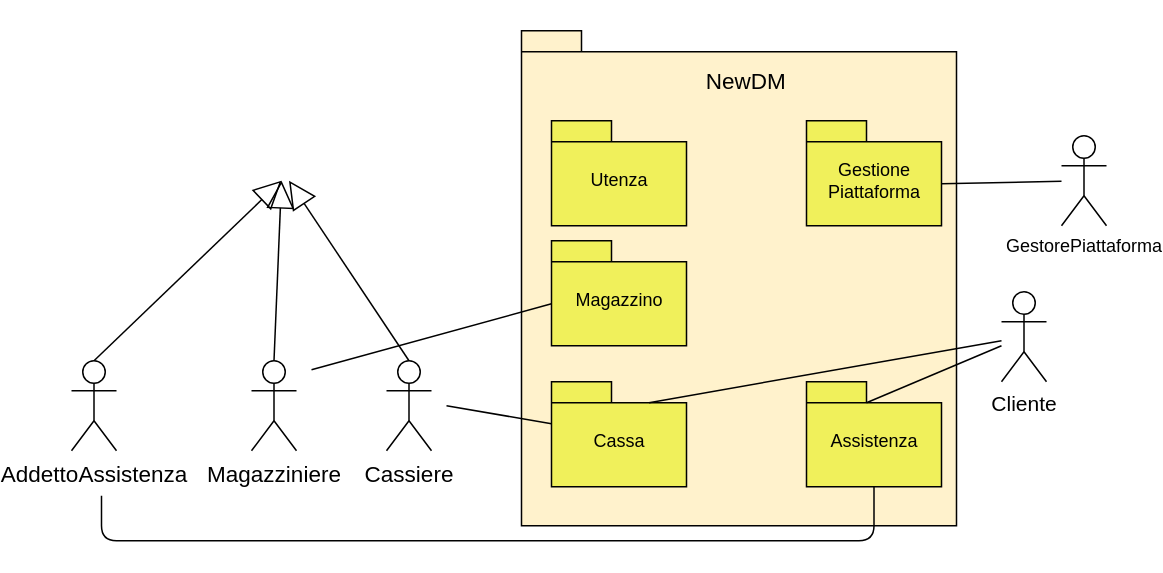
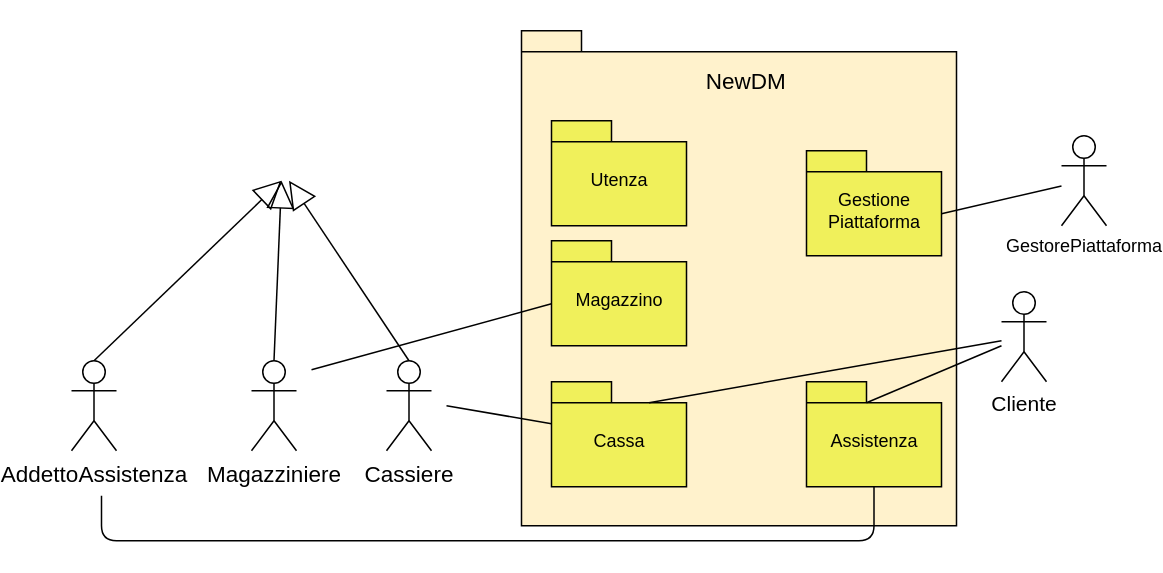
  <mxCell id="0" />
  <mxCell id="1" parent="0" />
  <mxCell id="2" value="" style="shape=folder;fontStyle=1;spacingTop=10;tabWidth=40;tabHeight=14;tabPosition=left;html=1;fillColor=#fff2cc;" parent="1" vertex="1"><mxGeometry x="320" y="20" width="290" height="330" as="geometry" /></mxCell>
  <mxCell id="3" value="NewDM" style="text;align=center;fontStyle=0;verticalAlign=middle;spacingLeft=3;spacingRight=3;strokeColor=none;rotatable=0;points=[[0,0.5],[1,0.5]];portConstraint=eastwest;fontSize=15;" parent="1" vertex="1"><mxGeometry x="430" y="40" width="80" height="26" as="geometry" /></mxCell>
  <mxCell id="4" value="&lt;font color=&quot;#000000&quot; style=&quot;font-weight: normal&quot;&gt;Utenza&lt;/font&gt;" style="shape=folder;fontStyle=1;spacingTop=10;tabWidth=40;tabHeight=14;tabPosition=left;html=1;fontColor=#ffffff;fillColor=#F0F05B;" parent="1" vertex="1"><mxGeometry x="340" y="80" width="90" height="70" as="geometry" /></mxCell>
  <mxCell id="5" value="&lt;font color=&quot;#000000&quot; style=&quot;font-weight: normal&quot;&gt;Magazzino&lt;/font&gt;" style="shape=folder;fontStyle=1;spacingTop=10;tabWidth=40;tabHeight=14;tabPosition=left;html=1;fontColor=#ffffff;fillColor=#F0F05B;" parent="1" vertex="1"><mxGeometry x="340" y="160" width="90" height="70" as="geometry" /></mxCell>
  <mxCell id="6" value="&lt;font color=&quot;#000000&quot; style=&quot;font-weight: normal&quot;&gt;Cassa&lt;/font&gt;" style="shape=folder;fontStyle=1;spacingTop=10;tabWidth=40;tabHeight=14;tabPosition=left;html=1;fontColor=#ffffff;fillColor=#F0F05B;" parent="1" vertex="1"><mxGeometry x="340" y="254" width="90" height="70" as="geometry" /></mxCell>
  <mxCell id="7" value="&lt;font color=&quot;#000000&quot; style=&quot;font-weight: normal&quot;&gt;Assistenza&lt;/font&gt;" style="shape=folder;fontStyle=1;spacingTop=10;tabWidth=40;tabHeight=14;tabPosition=left;html=1;fontColor=#ffffff;fillColor=#F0F05B;" parent="1" vertex="1"><mxGeometry x="510" y="254" width="90" height="70" as="geometry" /></mxCell>
  <mxCell id="8" value="Cassiere" style="shape=umlActor;verticalLabelPosition=bottom;verticalAlign=top;html=1;strokeColor=#000000;fontSize=15;fillColor=#FFFFFF;" parent="1" vertex="1"><mxGeometry x="230" y="240" width="30" height="60" as="geometry" /></mxCell>
  <mxCell id="9" value="Magazziniere" style="shape=umlActor;verticalLabelPosition=bottom;verticalAlign=top;html=1;strokeColor=#000000;fontSize=15;fillColor=#FFFFFF;" parent="1" vertex="1"><mxGeometry x="140" y="240" width="30" height="60" as="geometry" /></mxCell>
  <mxCell id="10" value="AddettoAssistenza" style="shape=umlActor;verticalLabelPosition=bottom;verticalAlign=top;html=1;strokeColor=#000000;fontSize=15;fillColor=#FFFFFF;" parent="1" vertex="1"><mxGeometry x="20" y="240" width="30" height="60" as="geometry" /></mxCell>
  <mxCell id="11" value="" style="endArrow=block;endSize=16;endFill=0;html=1;fontSize=15;exitX=0.5;exitY=0;exitDx=0;exitDy=0;exitPerimeter=0;" parent="1" source="10" edge="1"><mxGeometry width="160" relative="1" as="geometry"><mxPoint x="360" y="230" as="sourcePoint" /><mxPoint x="160" y="120" as="targetPoint" /></mxGeometry></mxCell>
  <mxCell id="12" value="" style="endArrow=block;endSize=16;endFill=0;html=1;fontSize=15;exitX=0.5;exitY=0;exitDx=0;exitDy=0;exitPerimeter=0;" parent="1" source="9" edge="1"><mxGeometry width="160" relative="1" as="geometry"><mxPoint x="45" y="250" as="sourcePoint" /><mxPoint x="160" y="120" as="targetPoint" /></mxGeometry></mxCell>
  <mxCell id="13" value="" style="endArrow=block;endSize=16;endFill=0;html=1;fontSize=15;exitX=0.5;exitY=0;exitDx=0;exitDy=0;exitPerimeter=0;" parent="1" source="8" edge="1"><mxGeometry width="160" relative="1" as="geometry"><mxPoint x="165" y="250" as="sourcePoint" /><mxPoint x="165" y="120" as="targetPoint" /></mxGeometry></mxCell>
  <mxCell id="14" value="" style="endArrow=none;html=1;fontSize=15;entryX=0;entryY=0;entryDx=0;entryDy=28;entryPerimeter=0;" parent="1" target="6" edge="1"><mxGeometry width="50" height="50" relative="1" as="geometry"><mxPoint x="270" y="270" as="sourcePoint" /><mxPoint x="460" y="210" as="targetPoint" /></mxGeometry></mxCell>
  <mxCell id="15" value="" style="endArrow=none;html=1;fontSize=15;entryX=0;entryY=0;entryDx=0;entryDy=42;entryPerimeter=0;" parent="1" target="5" edge="1"><mxGeometry width="50" height="50" relative="1" as="geometry"><mxPoint x="180" y="246" as="sourcePoint" /><mxPoint x="350" y="292" as="targetPoint" /></mxGeometry></mxCell>
  <mxCell id="16" value="" style="endArrow=none;html=1;fontSize=15;entryX=0.5;entryY=1;entryDx=0;entryDy=0;entryPerimeter=0;" parent="1" target="7" edge="1"><mxGeometry width="50" height="50" relative="1" as="geometry"><mxPoint x="40" y="330" as="sourcePoint" /><mxPoint x="510" y="390" as="targetPoint" /><Array as="points"><mxPoint x="40" y="360" /><mxPoint x="280" y="360" /><mxPoint x="555" y="360" /></Array></mxGeometry></mxCell>
  <mxCell id="17" value="Cliente" style="shape=umlActor;verticalLabelPosition=bottom;verticalAlign=top;html=1;outlineConnect=0;fontSize=14;" parent="1" vertex="1"><mxGeometry x="640" y="194" width="30" height="60" as="geometry" /></mxCell>
  <mxCell id="18" value="" style="endArrow=none;html=1;fontSize=15;exitX=0;exitY=0;exitDx=65;exitDy=14;exitPerimeter=0;" parent="1" source="6" target="17" edge="1"><mxGeometry width="50" height="50" relative="1" as="geometry"><mxPoint x="190" y="256" as="sourcePoint" /><mxPoint x="350" y="212" as="targetPoint" /></mxGeometry></mxCell>
  <mxCell id="19" value="" style="endArrow=none;html=1;fontSize=15;exitX=0;exitY=0;exitDx=40;exitDy=14;exitPerimeter=0;" parent="1" source="7" edge="1"><mxGeometry width="50" height="50" relative="1" as="geometry"><mxPoint x="415" y="278" as="sourcePoint" /><mxPoint x="640" y="230" as="targetPoint" /></mxGeometry></mxCell>
  <mxCell id="20" value="GestorePiattaforma" style="shape=umlActor;verticalLabelPosition=bottom;verticalAlign=top;html=1;outlineConnect=0;" parent="1" vertex="1"><mxGeometry x="680" y="90" width="30" height="60" as="geometry" /></mxCell>
- <mxCell id="21" value="&lt;font color=&quot;#000000&quot; style=&quot;font-weight: normal&quot;&gt;Gestione&lt;br&gt;Piattaforma&lt;br&gt;&lt;/font&gt;" style="shape=folder;fontStyle=1;spacingTop=10;tabWidth=40;tabHeight=14;tabPosition=left;html=1;fontColor=#ffffff;fillColor=#F0F05B;" parent="1" vertex="1"><mxGeometry x="510" y="80" width="90" height="70" as="geometry" /></mxCell>
+ <mxCell id="21" value="&lt;font color=&quot;#000000&quot; style=&quot;font-weight: normal&quot;&gt;Gestione&lt;br&gt;Piattaforma&lt;br&gt;&lt;/font&gt;" style="shape=folder;fontStyle=1;spacingTop=10;tabWidth=40;tabHeight=14;tabPosition=left;html=1;fontColor=#ffffff;fillColor=#F0F05B;" parent="1" vertex="1"><mxGeometry x="510" y="100" width="90" height="70" as="geometry" /></mxCell>
  <mxCell id="22" value="" style="endArrow=none;html=1;exitX=0;exitY=0;exitDx=90;exitDy=42;exitPerimeter=0;" parent="1" source="21" target="20" edge="1"><mxGeometry width="50" height="50" relative="1" as="geometry"><mxPoint x="410" y="230" as="sourcePoint" /><mxPoint x="460" y="180" as="targetPoint" /></mxGeometry></mxCell>
